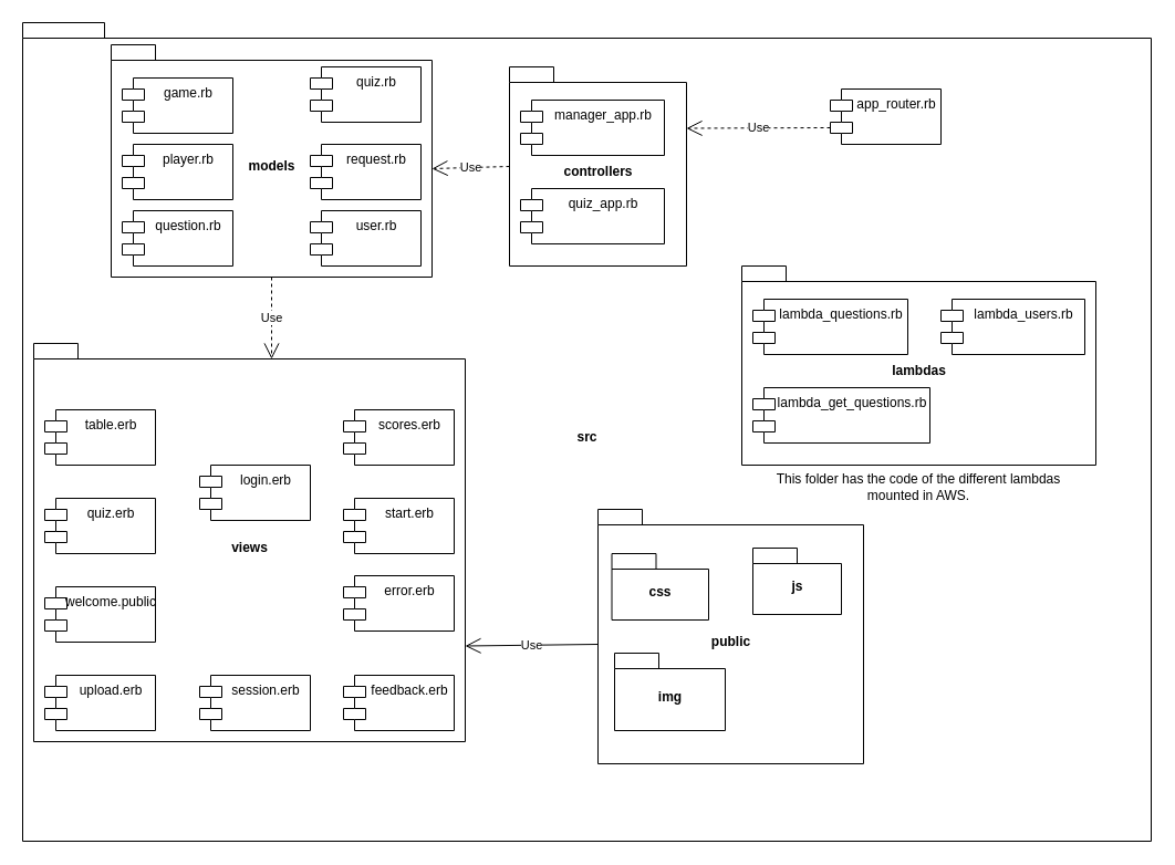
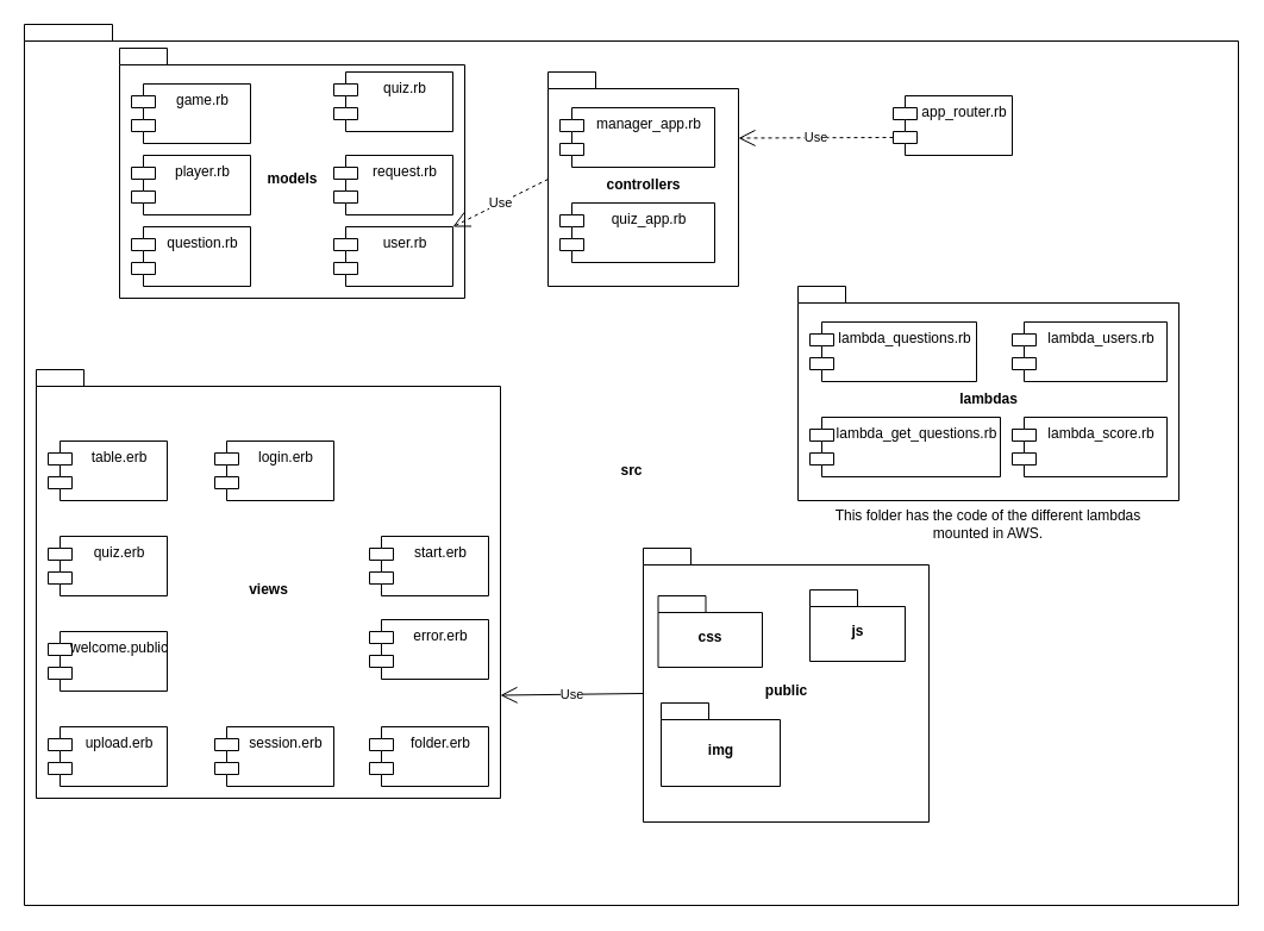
  <mxCell id="0" />
  <mxCell id="1" parent="0" />
  <mxCell id="2" value="src" style="shape=folder;fontStyle=1;spacingTop=10;tabWidth=40;tabHeight=14;tabPosition=left;html=1;" vertex="1" parent="1"><mxGeometry x="20" y="20" width="1020" height="740" as="geometry" /></mxCell>
  <mxCell id="3" value="lambdas" style="shape=folder;fontStyle=1;spacingTop=10;tabWidth=40;tabHeight=14;tabPosition=left;html=1;" vertex="1" parent="1"><mxGeometry x="670" y="240" width="320" height="180" as="geometry" /></mxCell>
  <mxCell id="4" value="models" style="shape=folder;fontStyle=1;spacingTop=10;tabWidth=40;tabHeight=14;tabPosition=left;html=1;" vertex="1" parent="1"><mxGeometry x="100" y="40" width="290" height="210" as="geometry" /></mxCell>
  <mxCell id="5" value="public" style="shape=folder;fontStyle=1;spacingTop=10;tabWidth=40;tabHeight=14;tabPosition=left;html=1;" vertex="1" parent="1"><mxGeometry x="540" y="460" width="240" height="230" as="geometry" /></mxCell>
  <mxCell id="6" value="views" style="shape=folder;fontStyle=1;spacingTop=10;tabWidth=40;tabHeight=14;tabPosition=left;html=1;" vertex="1" parent="1"><mxGeometry x="30" y="310" width="390" height="360" as="geometry" /></mxCell>
  <mxCell id="7" value="game.rb" style="shape=module;align=left;spacingLeft=20;align=center;verticalAlign=top;" vertex="1" parent="1"><mxGeometry x="110" y="70" width="100" height="50" as="geometry" /></mxCell>
  <mxCell id="8" value="player.rb" style="shape=module;align=left;spacingLeft=20;align=center;verticalAlign=top;" vertex="1" parent="1"><mxGeometry x="110" y="130" width="100" height="50" as="geometry" /></mxCell>
  <mxCell id="9" value="quiz.rb" style="shape=module;align=left;spacingLeft=20;align=center;verticalAlign=top;" vertex="1" parent="1"><mxGeometry x="280" y="60" width="100" height="50" as="geometry" /></mxCell>
  <mxCell id="10" value="request.rb" style="shape=module;align=left;spacingLeft=20;align=center;verticalAlign=top;" vertex="1" parent="1"><mxGeometry x="280" y="130" width="100" height="50" as="geometry" /></mxCell>
  <mxCell id="11" value="question.rb" style="shape=module;align=left;spacingLeft=20;align=center;verticalAlign=top;" vertex="1" parent="1"><mxGeometry x="110" y="190" width="100" height="50" as="geometry" /></mxCell>
  <mxCell id="12" value="user.rb" style="shape=module;align=left;spacingLeft=20;align=center;verticalAlign=top;" vertex="1" parent="1"><mxGeometry x="280" y="190" width="100" height="50" as="geometry" /></mxCell>
  <mxCell id="13" value="lambda_questions.rb" style="shape=module;align=left;spacingLeft=20;align=center;verticalAlign=top;" vertex="1" parent="1"><mxGeometry x="680" y="270" width="140" height="50" as="geometry" /></mxCell>
  <mxCell id="14" value="lambda_get_questions.rb" style="shape=module;align=left;spacingLeft=20;align=center;verticalAlign=top;" vertex="1" parent="1"><mxGeometry x="680" y="350" width="160" height="50" as="geometry" /></mxCell>
  <mxCell id="15" value="lambda_users.rb" style="shape=module;align=left;spacingLeft=20;align=center;verticalAlign=top;" vertex="1" parent="1"><mxGeometry x="850" y="270" width="130" height="50" as="geometry" /></mxCell>
+ <mxCell id="16" value="lambda_score.rb" style="shape=module;align=left;spacingLeft=20;align=center;verticalAlign=top;" vertex="1" parent="1"><mxGeometry x="850" y="350" width="130" height="50" as="geometry" /></mxCell>
  <mxCell id="17" value="css" style="shape=folder;fontStyle=1;spacingTop=10;tabWidth=40;tabHeight=14;tabPosition=left;html=1;" vertex="1" parent="1"><mxGeometry x="552.5" y="500" width="87.5" height="60" as="geometry" /></mxCell>
  <mxCell id="18" value="js" style="shape=folder;fontStyle=1;spacingTop=10;tabWidth=40;tabHeight=14;tabPosition=left;html=1;" vertex="1" parent="1"><mxGeometry x="680" y="495" width="80" height="60" as="geometry" /></mxCell>
  <mxCell id="19" value="img" style="shape=folder;fontStyle=1;spacingTop=10;tabWidth=40;tabHeight=14;tabPosition=left;html=1;" vertex="1" parent="1"><mxGeometry x="555" y="590" width="100" height="70" as="geometry" /></mxCell>
  <mxCell id="20" value="table.erb" style="shape=module;align=left;spacingLeft=20;align=center;verticalAlign=top;" vertex="1" parent="1"><mxGeometry x="40" y="370" width="100" height="50" as="geometry" /></mxCell>
  <mxCell id="21" value="quiz.erb" style="shape=module;align=left;spacingLeft=20;align=center;verticalAlign=top;" vertex="1" parent="1"><mxGeometry x="40" y="450" width="100" height="50" as="geometry" /></mxCell>
- <mxCell id="22" value="login.erb" style="shape=module;align=left;spacingLeft=20;align=center;verticalAlign=top;" vertex="1" parent="1"><mxGeometry x="180" y="420" width="100" height="50" as="geometry" /></mxCell>
- <mxCell id="23" value="scores.erb" style="shape=module;align=left;spacingLeft=20;align=center;verticalAlign=top;" vertex="1" parent="1"><mxGeometry x="310" y="370" width="100" height="50" as="geometry" /></mxCell>
+ <mxCell id="22" value="login.erb" style="shape=module;align=left;spacingLeft=20;align=center;verticalAlign=top;" vertex="1" parent="1"><mxGeometry x="180" y="370" width="100" height="50" as="geometry" /></mxCell>
  <mxCell id="24" value="start.erb" style="shape=module;align=left;spacingLeft=20;align=center;verticalAlign=top;" vertex="1" parent="1"><mxGeometry x="310" y="450" width="100" height="50" as="geometry" /></mxCell>
  <mxCell id="25" value="welcome.public" style="shape=module;align=left;spacingLeft=20;align=center;verticalAlign=top;" vertex="1" parent="1"><mxGeometry x="40" y="530" width="100" height="50" as="geometry" /></mxCell>
  <mxCell id="26" value="error.erb" style="shape=module;align=left;spacingLeft=20;align=center;verticalAlign=top;" vertex="1" parent="1"><mxGeometry x="310" y="520" width="100" height="50" as="geometry" /></mxCell>
  <mxCell id="27" value="upload.erb" style="shape=module;align=left;spacingLeft=20;align=center;verticalAlign=top;" vertex="1" parent="1"><mxGeometry x="40" y="610" width="100" height="50" as="geometry" /></mxCell>
  <mxCell id="28" value="session.erb" style="shape=module;align=left;spacingLeft=20;align=center;verticalAlign=top;" vertex="1" parent="1"><mxGeometry x="180" y="610" width="100" height="50" as="geometry" /></mxCell>
- <mxCell id="29" value="feedback.erb" style="shape=module;align=left;spacingLeft=20;align=center;verticalAlign=top;" vertex="1" parent="1"><mxGeometry x="310" y="610" width="100" height="50" as="geometry" /></mxCell>
+ <mxCell id="29" value="folder.erb" style="shape=module;align=left;spacingLeft=20;align=center;verticalAlign=top;" vertex="1" parent="1"><mxGeometry x="310" y="610" width="100" height="50" as="geometry" /></mxCell>
  <mxCell id="30" value="app_router.rb" style="shape=module;align=left;spacingLeft=20;align=center;verticalAlign=top;" vertex="1" parent="1"><mxGeometry x="750" y="80" width="100" height="50" as="geometry" /></mxCell>
  <mxCell id="31" value="controllers" style="shape=folder;fontStyle=1;spacingTop=10;tabWidth=40;tabHeight=14;tabPosition=left;html=1;" vertex="1" parent="1"><mxGeometry x="460" y="60" width="160" height="180" as="geometry" /></mxCell>
  <mxCell id="32" value="manager_app.rb" style="shape=module;align=left;spacingLeft=20;align=center;verticalAlign=top;" vertex="1" parent="1"><mxGeometry x="470" y="90" width="130" height="50" as="geometry" /></mxCell>
  <mxCell id="33" value="quiz_app.rb" style="shape=module;align=left;spacingLeft=20;align=center;verticalAlign=top;" vertex="1" parent="1"><mxGeometry x="470" y="170" width="130" height="50" as="geometry" /></mxCell>
- <mxCell id="34" value="Use" style="endArrow=open;endSize=12;dashed=1;html=1;entryX=0;entryY=0;entryDx=290;entryDy=112;entryPerimeter=0;exitX=0;exitY=0.5;exitDx=0;exitDy=0;exitPerimeter=0;" edge="1" parent="1" source="31" target="4"><mxGeometry width="160" relative="1" as="geometry"><mxPoint x="40" y="200" as="sourcePoint" /><mxPoint x="200" y="200" as="targetPoint" /></mxGeometry></mxCell>
- <mxCell id="35" value="Use" style="endArrow=open;endSize=12;dashed=1;html=1;exitX=0.5;exitY=1;exitDx=0;exitDy=0;exitPerimeter=0;entryX=0;entryY=0;entryDx=215;entryDy=14;entryPerimeter=0;" edge="1" parent="1" source="4" target="6"><mxGeometry width="160" relative="1" as="geometry"><mxPoint x="270" y="450" as="sourcePoint" /><mxPoint x="430" y="450" as="targetPoint" /></mxGeometry></mxCell>
+ <mxCell id="34" value="Use" style="endArrow=open;endSize=12;dashed=1;html=1;exitX=0;exitY=0.5;exitDx=0;exitDy=0;exitPerimeter=0;" edge="1" parent="1" source="31" target="12"><mxGeometry width="160" relative="1" as="geometry"><mxPoint x="40" y="200" as="sourcePoint" /><mxPoint x="200" y="200" as="targetPoint" /></mxGeometry></mxCell>
  <mxCell id="36" value="Use" style="endArrow=open;endSize=12;dashed=0;html=1;entryX=0;entryY=0;entryDx=390;entryDy=273.5;entryPerimeter=0;exitX=0;exitY=0;exitDx=0;exitDy=122;exitPerimeter=0;" edge="1" parent="1" source="5" target="6"><mxGeometry width="160" relative="1" as="geometry"><mxPoint x="450" y="460" as="sourcePoint" /><mxPoint x="610" y="460" as="targetPoint" /></mxGeometry></mxCell>
  <mxCell id="37" value="This folder has the code of the different lambdas mounted in AWS." style="text;html=1;strokeColor=none;fillColor=none;align=center;verticalAlign=middle;whiteSpace=wrap;rounded=0;" vertex="1" parent="1"><mxGeometry x="690" y="430" width="280" height="20" as="geometry" /></mxCell>
  <mxCell id="38" value="Use" style="endArrow=open;endSize=12;dashed=1;html=1;exitX=0;exitY=0;exitDx=0;exitDy=35;exitPerimeter=0;entryX=0;entryY=0;entryDx=160;entryDy=55.5;entryPerimeter=0;" edge="1" parent="1" source="30" target="31"><mxGeometry width="160" relative="1" as="geometry"><mxPoint x="420" y="260" as="sourcePoint" /><mxPoint x="580" y="260" as="targetPoint" /></mxGeometry></mxCell>
